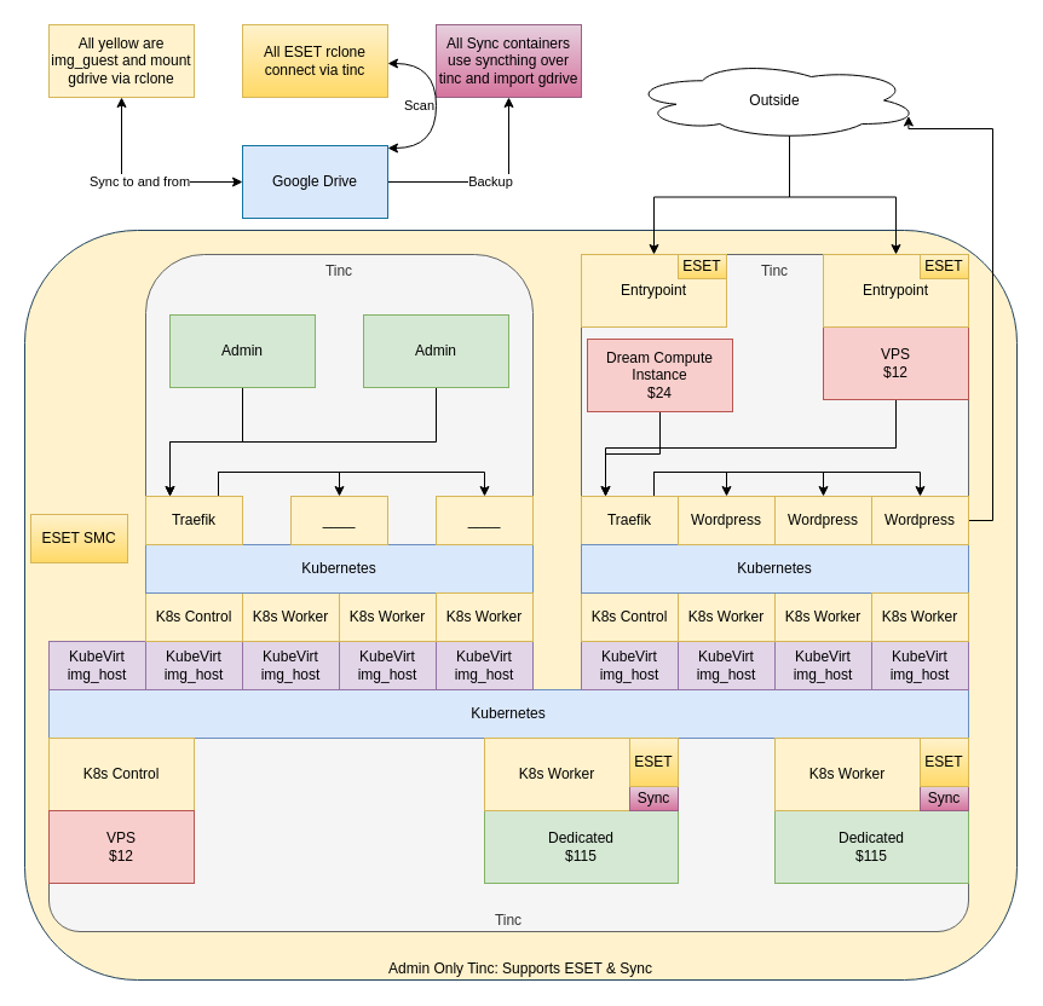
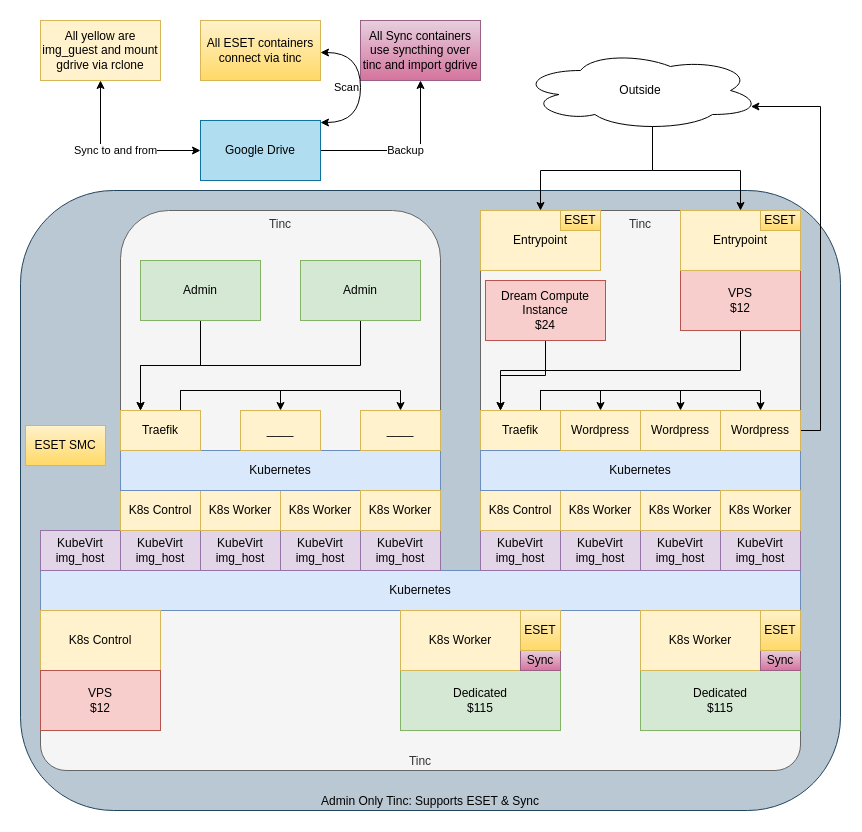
  <mxCell id="0" />
  <mxCell id="1" parent="0" />
- <mxCell id="2" value="Admin Only Tinc: Supports ESET &amp;amp; Sync" style="rounded=1;whiteSpace=wrap;html=1;fillColor=#fff2cc;strokeColor=#23445d;verticalAlign=bottom;" parent="1" vertex="1"><mxGeometry x="20" y="190" width="820" height="620" as="geometry" /></mxCell>
+ <mxCell id="2" value="Admin Only Tinc: Supports ESET &amp;amp; Sync" style="rounded=1;whiteSpace=wrap;html=1;fillColor=#bac8d3;strokeColor=#23445d;verticalAlign=bottom;" parent="1" vertex="1"><mxGeometry x="20" y="190" width="820" height="620" as="geometry" /></mxCell>
  <mxCell id="3" value="Tinc" style="rounded=1;whiteSpace=wrap;html=1;fillColor=#f5f5f5;strokeColor=#666666;fontColor=#333333;verticalAlign=top;" parent="1" vertex="1"><mxGeometry x="120" y="210" width="320" height="360" as="geometry" /></mxCell>
  <mxCell id="4" value="Tinc" style="rounded=1;whiteSpace=wrap;html=1;fillColor=#f5f5f5;strokeColor=#666666;fontColor=#333333;verticalAlign=bottom;" parent="1" vertex="1"><mxGeometry x="40" y="600" width="760" height="170" as="geometry" /></mxCell>
  <mxCell id="5" value="Tinc" style="rounded=1;whiteSpace=wrap;html=1;fillColor=#f5f5f5;strokeColor=#666666;fontColor=#333333;verticalAlign=top;" parent="1" vertex="1"><mxGeometry x="480" y="210" width="320" height="360" as="geometry" /></mxCell>
  <mxCell id="6" value="Kubernetes" style="rounded=0;whiteSpace=wrap;html=1;fillColor=#dae8fc;strokeColor=#6c8ebf;" parent="1" vertex="1"><mxGeometry x="40" y="570" width="760" height="40" as="geometry" /></mxCell>
  <mxCell id="7" style="edgeStyle=orthogonalEdgeStyle;rounded=0;orthogonalLoop=1;jettySize=auto;html=1;exitX=0.5;exitY=1;exitDx=0;exitDy=0;entryX=0.25;entryY=0;entryDx=0;entryDy=0;" parent="1" source="8" target="30" edge="1"><mxGeometry relative="1" as="geometry" /></mxCell>
  <mxCell id="8" value="&lt;div&gt;VPS&lt;/div&gt;$12" style="rounded=0;whiteSpace=wrap;html=1;fillColor=#f8cecc;strokeColor=#b85450;" parent="1" vertex="1"><mxGeometry x="680" y="270" width="120" height="60" as="geometry" /></mxCell>
  <mxCell id="9" value="&lt;div&gt;Entrypoint&lt;/div&gt;" style="rounded=0;whiteSpace=wrap;html=1;fillColor=#fff2cc;strokeColor=#d6b656;" parent="1" vertex="1"><mxGeometry x="680" y="210" width="120" height="60" as="geometry" /></mxCell>
  <mxCell id="10" value="&lt;div&gt;Entrypoint&lt;/div&gt;" style="rounded=0;whiteSpace=wrap;html=1;fillColor=#fff2cc;strokeColor=#d6b656;" parent="1" vertex="1"><mxGeometry x="480" y="210" width="120" height="60" as="geometry" /></mxCell>
  <mxCell id="11" style="edgeStyle=orthogonalEdgeStyle;rounded=0;orthogonalLoop=1;jettySize=auto;html=1;exitX=0.5;exitY=1;exitDx=0;exitDy=0;entryX=0.25;entryY=0;entryDx=0;entryDy=0;" parent="1" source="12" target="30" edge="1"><mxGeometry relative="1" as="geometry" /></mxCell>
  <mxCell id="12" value="&lt;div&gt;Dream Compute&lt;/div&gt;&lt;div&gt;Instance&lt;/div&gt;&lt;div&gt;$24&lt;br&gt;&lt;/div&gt;" style="rounded=0;whiteSpace=wrap;html=1;fillColor=#f8cecc;strokeColor=#b85450;" parent="1" vertex="1"><mxGeometry x="485" y="280" width="120" height="60" as="geometry" /></mxCell>
  <mxCell id="13" value="&lt;div&gt;Dedicated&lt;/div&gt;$115" style="rounded=0;whiteSpace=wrap;html=1;fillColor=#d5e8d4;strokeColor=#82b366;" parent="1" vertex="1"><mxGeometry x="400" y="670" width="160" height="60" as="geometry" /></mxCell>
  <mxCell id="14" value="&lt;div&gt;K8s Worker&lt;/div&gt;" style="rounded=0;whiteSpace=wrap;html=1;fillColor=#fff2cc;strokeColor=#d6b656;" parent="1" vertex="1"><mxGeometry x="400" y="610" width="120" height="60" as="geometry" /></mxCell>
  <mxCell id="15" value="&lt;div&gt;K8s Control&lt;/div&gt;" style="rounded=0;whiteSpace=wrap;html=1;fillColor=#fff2cc;strokeColor=#d6b656;" parent="1" vertex="1"><mxGeometry x="40" y="610" width="120" height="60" as="geometry" /></mxCell>
  <mxCell id="16" value="&lt;div&gt;VPS&lt;/div&gt;$12" style="rounded=0;whiteSpace=wrap;html=1;fillColor=#f8cecc;strokeColor=#b85450;" parent="1" vertex="1"><mxGeometry x="40" y="670" width="120" height="60" as="geometry" /></mxCell>
  <mxCell id="17" value="&lt;div&gt;Dedicated&lt;/div&gt;$115" style="rounded=0;whiteSpace=wrap;html=1;fillColor=#d5e8d4;strokeColor=#82b366;" parent="1" vertex="1"><mxGeometry x="640" y="670" width="160" height="60" as="geometry" /></mxCell>
  <mxCell id="18" value="&lt;div&gt;K8s Worker&lt;/div&gt;" style="rounded=0;whiteSpace=wrap;html=1;fillColor=#fff2cc;strokeColor=#d6b656;" parent="1" vertex="1"><mxGeometry x="640" y="610" width="120" height="60" as="geometry" /></mxCell>
  <mxCell id="19" value="KubeVirt img_host" style="rounded=0;whiteSpace=wrap;html=1;fillColor=#e1d5e7;strokeColor=#9673a6;" parent="1" vertex="1"><mxGeometry x="40" y="530" width="80" height="40" as="geometry" /></mxCell>
  <mxCell id="20" value="KubeVirt img_host" style="rounded=0;whiteSpace=wrap;html=1;fillColor=#e1d5e7;strokeColor=#9673a6;" parent="1" vertex="1"><mxGeometry x="640" y="530" width="80" height="40" as="geometry" /></mxCell>
  <mxCell id="21" value="ESET SMC" style="rounded=0;whiteSpace=wrap;html=1;fillColor=#fff2cc;strokeColor=#d6b656;gradientColor=#ffd966;" parent="1" vertex="1"><mxGeometry x="25" y="425" width="80" height="40" as="geometry" /></mxCell>
  <mxCell id="22" value="K8s Worker" style="rounded=0;whiteSpace=wrap;html=1;fillColor=#fff2cc;strokeColor=#d6b656;" parent="1" vertex="1"><mxGeometry x="640" y="490" width="80" height="40" as="geometry" /></mxCell>
  <mxCell id="23" value="KubeVirt img_host" style="rounded=0;whiteSpace=wrap;html=1;fillColor=#e1d5e7;strokeColor=#9673a6;" parent="1" vertex="1"><mxGeometry x="560" y="530" width="80" height="40" as="geometry" /></mxCell>
  <mxCell id="24" value="K8s Worker" style="rounded=0;whiteSpace=wrap;html=1;fillColor=#fff2cc;strokeColor=#d6b656;" parent="1" vertex="1"><mxGeometry x="560" y="490" width="80" height="40" as="geometry" /></mxCell>
  <mxCell id="25" value="KubeVirt img_host" style="rounded=0;whiteSpace=wrap;html=1;fillColor=#e1d5e7;strokeColor=#9673a6;" parent="1" vertex="1"><mxGeometry x="480" y="530" width="80" height="40" as="geometry" /></mxCell>
  <mxCell id="26" value="K8s Control" style="rounded=0;whiteSpace=wrap;html=1;fillColor=#fff2cc;strokeColor=#d6b656;" parent="1" vertex="1"><mxGeometry x="480" y="490" width="80" height="40" as="geometry" /></mxCell>
  <mxCell id="27" style="edgeStyle=orthogonalEdgeStyle;rounded=0;orthogonalLoop=1;jettySize=auto;html=1;exitX=0.75;exitY=0;exitDx=0;exitDy=0;entryX=0.5;entryY=0;entryDx=0;entryDy=0;" parent="1" source="30" target="36" edge="1"><mxGeometry relative="1" as="geometry" /></mxCell>
  <mxCell id="28" style="edgeStyle=orthogonalEdgeStyle;rounded=0;orthogonalLoop=1;jettySize=auto;html=1;exitX=0.75;exitY=0;exitDx=0;exitDy=0;entryX=0.5;entryY=0;entryDx=0;entryDy=0;" parent="1" source="30" target="37" edge="1"><mxGeometry relative="1" as="geometry" /></mxCell>
  <mxCell id="29" style="edgeStyle=orthogonalEdgeStyle;rounded=0;orthogonalLoop=1;jettySize=auto;html=1;exitX=0.75;exitY=0;exitDx=0;exitDy=0;entryX=0.5;entryY=0;entryDx=0;entryDy=0;" parent="1" source="30" target="39" edge="1"><mxGeometry relative="1" as="geometry" /></mxCell>
  <mxCell id="30" value="Traefik" style="rounded=0;whiteSpace=wrap;html=1;fillColor=#fff2cc;strokeColor=#d6b656;" parent="1" vertex="1"><mxGeometry x="480" y="410" width="80" height="40" as="geometry" /></mxCell>
  <mxCell id="31" value="Kubernetes" style="rounded=0;whiteSpace=wrap;html=1;fillColor=#dae8fc;strokeColor=#6c8ebf;" parent="1" vertex="1"><mxGeometry x="480" y="450" width="320" height="40" as="geometry" /></mxCell>
  <mxCell id="32" value="Sync" style="rounded=0;whiteSpace=wrap;html=1;fillColor=#e6d0de;strokeColor=#996185;gradientColor=#d5739d;" parent="1" vertex="1"><mxGeometry x="520" y="650" width="40" height="20" as="geometry" /></mxCell>
  <mxCell id="33" value="Sync" style="rounded=0;whiteSpace=wrap;html=1;fillColor=#e6d0de;strokeColor=#996185;gradientColor=#d5739d;" parent="1" vertex="1"><mxGeometry x="760" y="650" width="40" height="20" as="geometry" /></mxCell>
  <mxCell id="34" value="ESET" style="rounded=0;whiteSpace=wrap;html=1;fillColor=#fff2cc;strokeColor=#d6b656;gradientColor=#ffd966;" parent="1" vertex="1"><mxGeometry x="520" y="610" width="40" height="40" as="geometry" /></mxCell>
  <mxCell id="35" value="ESET" style="rounded=0;whiteSpace=wrap;html=1;fillColor=#fff2cc;strokeColor=#d6b656;gradientColor=#ffd966;" parent="1" vertex="1"><mxGeometry x="760" y="610" width="40" height="40" as="geometry" /></mxCell>
  <mxCell id="36" value="Wordpress" style="rounded=0;whiteSpace=wrap;html=1;fillColor=#fff2cc;strokeColor=#d6b656;" parent="1" vertex="1"><mxGeometry x="560" y="410" width="80" height="40" as="geometry" /></mxCell>
  <mxCell id="37" value="Wordpress" style="rounded=0;whiteSpace=wrap;html=1;fillColor=#fff2cc;strokeColor=#d6b656;" parent="1" vertex="1"><mxGeometry x="640" y="410" width="80" height="40" as="geometry" /></mxCell>
  <mxCell id="38" style="edgeStyle=orthogonalEdgeStyle;rounded=0;orthogonalLoop=1;jettySize=auto;html=1;exitX=1;exitY=0.5;exitDx=0;exitDy=0;entryX=0.96;entryY=0.7;entryDx=0;entryDy=0;entryPerimeter=0;" parent="1" source="39" target="58" edge="1"><mxGeometry relative="1" as="geometry"><Array as="points"><mxPoint x="820" y="430" /><mxPoint x="820" y="106" /></Array></mxGeometry></mxCell>
  <mxCell id="39" value="Wordpress" style="rounded=0;whiteSpace=wrap;html=1;fillColor=#fff2cc;strokeColor=#d6b656;" parent="1" vertex="1"><mxGeometry x="720" y="410" width="80" height="40" as="geometry" /></mxCell>
  <mxCell id="40" value="KubeVirt img_host" style="rounded=0;whiteSpace=wrap;html=1;fillColor=#e1d5e7;strokeColor=#9673a6;" parent="1" vertex="1"><mxGeometry x="720" y="530" width="80" height="40" as="geometry" /></mxCell>
  <mxCell id="41" value="K8s Worker" style="rounded=0;whiteSpace=wrap;html=1;fillColor=#fff2cc;strokeColor=#d6b656;" parent="1" vertex="1"><mxGeometry x="720" y="490" width="80" height="40" as="geometry" /></mxCell>
  <mxCell id="42" value="KubeVirt img_host" style="rounded=0;whiteSpace=wrap;html=1;fillColor=#e1d5e7;strokeColor=#9673a6;" parent="1" vertex="1"><mxGeometry x="280" y="530" width="80" height="40" as="geometry" /></mxCell>
  <mxCell id="43" value="K8s Worker" style="rounded=0;whiteSpace=wrap;html=1;fillColor=#fff2cc;strokeColor=#d6b656;" parent="1" vertex="1"><mxGeometry x="280" y="490" width="80" height="40" as="geometry" /></mxCell>
  <mxCell id="44" value="KubeVirt img_host" style="rounded=0;whiteSpace=wrap;html=1;fillColor=#e1d5e7;strokeColor=#9673a6;" parent="1" vertex="1"><mxGeometry x="200" y="530" width="80" height="40" as="geometry" /></mxCell>
  <mxCell id="45" value="K8s Worker" style="rounded=0;whiteSpace=wrap;html=1;fillColor=#fff2cc;strokeColor=#d6b656;" parent="1" vertex="1"><mxGeometry x="200" y="490" width="80" height="40" as="geometry" /></mxCell>
  <mxCell id="46" value="KubeVirt img_host" style="rounded=0;whiteSpace=wrap;html=1;fillColor=#e1d5e7;strokeColor=#9673a6;" parent="1" vertex="1"><mxGeometry x="120" y="530" width="80" height="40" as="geometry" /></mxCell>
  <mxCell id="47" value="K8s Control" style="rounded=0;whiteSpace=wrap;html=1;fillColor=#fff2cc;strokeColor=#d6b656;" parent="1" vertex="1"><mxGeometry x="120" y="490" width="80" height="40" as="geometry" /></mxCell>
  <mxCell id="48" value="Kubernetes" style="rounded=0;whiteSpace=wrap;html=1;fillColor=#dae8fc;strokeColor=#6c8ebf;" parent="1" vertex="1"><mxGeometry x="120" y="450" width="320" height="40" as="geometry" /></mxCell>
  <mxCell id="49" value="KubeVirt img_host" style="rounded=0;whiteSpace=wrap;html=1;fillColor=#e1d5e7;strokeColor=#9673a6;" parent="1" vertex="1"><mxGeometry x="360" y="530" width="80" height="40" as="geometry" /></mxCell>
  <mxCell id="50" value="K8s Worker" style="rounded=0;whiteSpace=wrap;html=1;fillColor=#fff2cc;strokeColor=#d6b656;" parent="1" vertex="1"><mxGeometry x="360" y="490" width="80" height="40" as="geometry" /></mxCell>
  <mxCell id="51" style="edgeStyle=orthogonalEdgeStyle;rounded=0;orthogonalLoop=1;jettySize=auto;html=1;exitX=0.75;exitY=0;exitDx=0;exitDy=0;entryX=0.5;entryY=0;entryDx=0;entryDy=0;" parent="1" source="53" target="54" edge="1"><mxGeometry relative="1" as="geometry" /></mxCell>
  <mxCell id="52" style="edgeStyle=orthogonalEdgeStyle;rounded=0;orthogonalLoop=1;jettySize=auto;html=1;exitX=0.75;exitY=0;exitDx=0;exitDy=0;entryX=0.5;entryY=0;entryDx=0;entryDy=0;" parent="1" source="53" target="55" edge="1"><mxGeometry relative="1" as="geometry" /></mxCell>
  <mxCell id="53" value="Traefik" style="rounded=0;whiteSpace=wrap;html=1;fillColor=#fff2cc;strokeColor=#d6b656;" parent="1" vertex="1"><mxGeometry x="120" y="410" width="80" height="40" as="geometry" /></mxCell>
  <mxCell id="54" value="____" style="rounded=0;whiteSpace=wrap;html=1;fillColor=#fff2cc;strokeColor=#d6b656;" parent="1" vertex="1"><mxGeometry x="240" y="410" width="80" height="40" as="geometry" /></mxCell>
  <mxCell id="55" value="____" style="rounded=0;whiteSpace=wrap;html=1;fillColor=#fff2cc;strokeColor=#d6b656;" parent="1" vertex="1"><mxGeometry x="360" y="410" width="80" height="40" as="geometry" /></mxCell>
  <mxCell id="56" style="edgeStyle=orthogonalEdgeStyle;rounded=0;orthogonalLoop=1;jettySize=auto;html=1;exitX=0.55;exitY=0.95;exitDx=0;exitDy=0;exitPerimeter=0;entryX=0.5;entryY=0;entryDx=0;entryDy=0;" parent="1" source="58" target="10" edge="1"><mxGeometry relative="1" as="geometry" /></mxCell>
  <mxCell id="57" style="edgeStyle=orthogonalEdgeStyle;rounded=0;orthogonalLoop=1;jettySize=auto;html=1;exitX=0.55;exitY=0.95;exitDx=0;exitDy=0;exitPerimeter=0;entryX=0.5;entryY=0;entryDx=0;entryDy=0;" parent="1" source="58" target="9" edge="1"><mxGeometry relative="1" as="geometry" /></mxCell>
- <mxCell id="58" value="Outside" style="ellipse;shape=cloud;whiteSpace=wrap;html=1;" parent="1" vertex="1"><mxGeometry x="520" y="50" width="240" height="65" as="geometry" /></mxCell>
+ <mxCell id="58" value="Outside" style="ellipse;shape=cloud;whiteSpace=wrap;html=1;" parent="1" vertex="1"><mxGeometry x="520" y="50" width="240" height="80" as="geometry" /></mxCell>
  <mxCell id="59" style="edgeStyle=orthogonalEdgeStyle;rounded=0;orthogonalLoop=1;jettySize=auto;html=1;exitX=0.5;exitY=1;exitDx=0;exitDy=0;entryX=0.25;entryY=0;entryDx=0;entryDy=0;" parent="1" source="60" target="53" edge="1"><mxGeometry relative="1" as="geometry" /></mxCell>
  <mxCell id="60" value="Admin" style="rounded=0;whiteSpace=wrap;html=1;fillColor=#d5e8d4;strokeColor=#82b366;" parent="1" vertex="1"><mxGeometry x="140" y="260" width="120" height="60" as="geometry" /></mxCell>
  <mxCell id="61" style="edgeStyle=orthogonalEdgeStyle;rounded=0;orthogonalLoop=1;jettySize=auto;html=1;exitX=0.5;exitY=1;exitDx=0;exitDy=0;entryX=0.25;entryY=0;entryDx=0;entryDy=0;" parent="1" source="62" target="53" edge="1"><mxGeometry relative="1" as="geometry" /></mxCell>
  <mxCell id="62" value="Admin" style="rounded=0;whiteSpace=wrap;html=1;fillColor=#d5e8d4;strokeColor=#82b366;" parent="1" vertex="1"><mxGeometry x="300" y="260" width="120" height="60" as="geometry" /></mxCell>
  <mxCell id="63" value="ESET" style="rounded=0;whiteSpace=wrap;html=1;fillColor=#fff2cc;strokeColor=#d6b656;gradientColor=#ffd966;" parent="1" vertex="1"><mxGeometry x="560" y="210" width="40" height="20" as="geometry" /></mxCell>
  <mxCell id="64" value="ESET" style="rounded=0;whiteSpace=wrap;html=1;fillColor=#fff2cc;strokeColor=#d6b656;gradientColor=#ffd966;" parent="1" vertex="1"><mxGeometry x="760" y="210" width="40" height="20" as="geometry" /></mxCell>
  <mxCell id="65" value="All yellow are img_guest and mount gdrive via rclone" style="rounded=0;whiteSpace=wrap;html=1;fillColor=#fff2cc;strokeColor=#d6b656;" parent="1" vertex="1"><mxGeometry x="40" y="20" width="120" height="60" as="geometry" /></mxCell>
- <mxCell id="66" value="All ESET rclone connect via tinc" style="rounded=0;whiteSpace=wrap;html=1;fillColor=#fff2cc;strokeColor=#d6b656;gradientColor=#ffd966;" parent="1" vertex="1"><mxGeometry x="200" y="20" width="120" height="60" as="geometry" /></mxCell>
+ <mxCell id="66" value="All ESET containers connect via tinc" style="rounded=0;whiteSpace=wrap;html=1;fillColor=#fff2cc;strokeColor=#d6b656;gradientColor=#ffd966;" parent="1" vertex="1"><mxGeometry x="200" y="20" width="120" height="60" as="geometry" /></mxCell>
  <mxCell id="67" value="All Sync containers use syncthing over tinc and import gdrive" style="rounded=0;whiteSpace=wrap;html=1;fillColor=#e6d0de;strokeColor=#996185;gradientColor=#d5739d;" parent="1" vertex="1"><mxGeometry x="360" y="20" width="120" height="60" as="geometry" /></mxCell>
  <mxCell id="68" value="Backup" style="edgeStyle=orthogonalEdgeStyle;rounded=0;orthogonalLoop=1;jettySize=auto;html=1;exitX=1;exitY=0.5;exitDx=0;exitDy=0;entryX=0.5;entryY=1;entryDx=0;entryDy=0;" parent="1" source="69" target="67" edge="1"><mxGeometry relative="1" as="geometry" /></mxCell>
- <mxCell id="69" value="Google Drive" style="rounded=0;whiteSpace=wrap;html=1;fillColor=#dae8fc;strokeColor=#10739e;" parent="1" vertex="1"><mxGeometry x="200" y="120" width="120" height="60" as="geometry" /></mxCell>
+ <mxCell id="69" value="Google Drive" style="rounded=0;whiteSpace=wrap;html=1;fillColor=#b1ddf0;strokeColor=#10739e;" parent="1" vertex="1"><mxGeometry x="200" y="120" width="120" height="60" as="geometry" /></mxCell>
  <mxCell id="70" value="Sync to and from" style="endArrow=classic;startArrow=classic;html=1;rounded=0;entryX=0.5;entryY=1;entryDx=0;entryDy=0;exitX=0;exitY=0.5;exitDx=0;exitDy=0;" parent="1" source="69" target="65" edge="1"><mxGeometry width="50" height="50" relative="1" as="geometry"><mxPoint x="400" y="380" as="sourcePoint" /><mxPoint x="450" y="330" as="targetPoint" /><Array as="points"><mxPoint x="100" y="150" /></Array></mxGeometry></mxCell>
  <mxCell id="71" value="Scan" style="curved=1;endArrow=classic;html=1;rounded=0;exitX=1;exitY=0.5;exitDx=0;exitDy=0;entryX=1;entryY=0;entryDx=0;entryDy=0;labelPosition=left;verticalLabelPosition=middle;align=right;verticalAlign=middle;startArrow=classic;startFill=1;" parent="1" edge="1"><mxGeometry width="50" height="50" relative="1" as="geometry"><mxPoint x="320" y="52" as="sourcePoint" /><mxPoint x="320" y="122" as="targetPoint" /><Array as="points"><mxPoint x="360" y="52" /><mxPoint x="360" y="122" /></Array></mxGeometry></mxCell>
